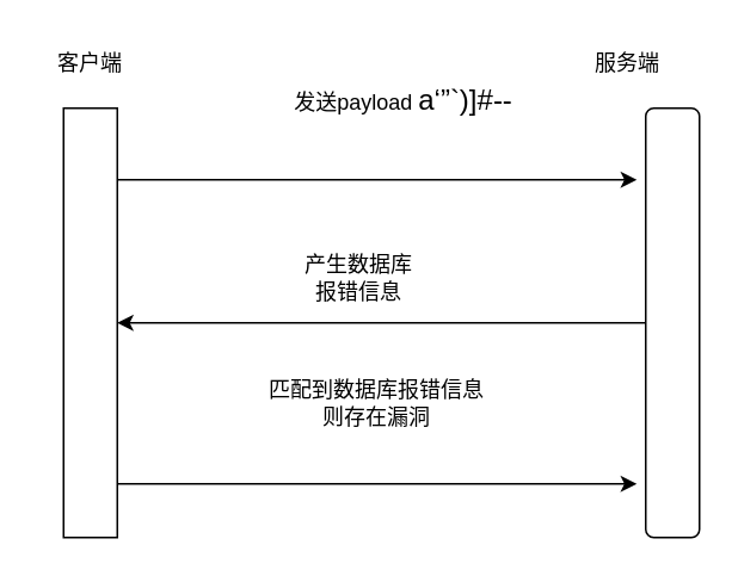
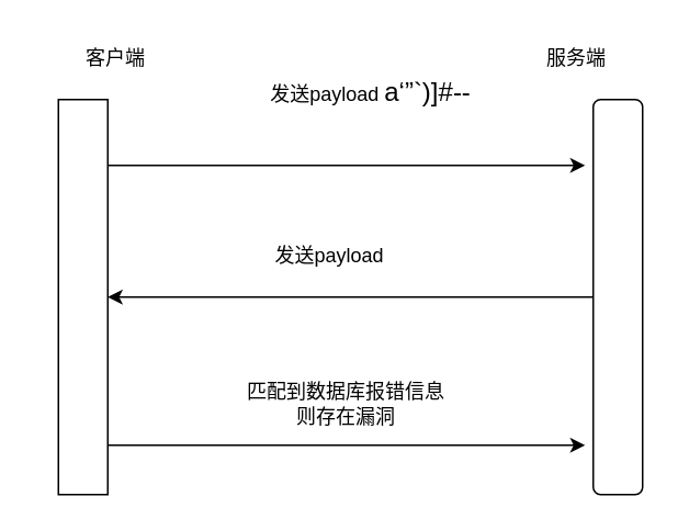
  <mxCell id="0" />
  <mxCell id="1" parent="0" />
  <mxCell id="2" value="" style="rounded=1;whiteSpace=wrap;html=1;arcSize=0;" vertex="1" parent="1"><mxGeometry x="35" y="60" width="30" height="240" as="geometry" /></mxCell>
  <mxCell id="3" value="发送payload&amp;nbsp;&lt;span style=&quot;font-size:12.0pt;font-family:&lt;br/&gt;&amp;quot;Times New Roman&amp;quot;,serif;mso-fareast-font-family:楷体;mso-font-kerning:1.0pt;&lt;br/&gt;mso-ansi-language:EN-US;mso-fareast-language:ZH-CN;mso-bidi-language:AR-SA;&lt;br/&gt;mso-bidi-font-weight:bold&quot; lang=&quot;EN-US&quot;&gt;a‘”`)]#--&lt;/span&gt;" style="text;html=1;align=center;verticalAlign=middle;whiteSpace=wrap;rounded=0;" vertex="1" parent="1"><mxGeometry x="160" y="40" width="130" height="30" as="geometry" /></mxCell>
- <mxCell id="4" value="客户端" style="text;html=1;align=center;verticalAlign=middle;whiteSpace=wrap;rounded=0;" vertex="1" parent="1"><mxGeometry x="20" y="20" width="60" height="30" as="geometry" /></mxCell>
+ <mxCell id="4" value="客户端" style="text;html=1;align=center;verticalAlign=middle;whiteSpace=wrap;rounded=0;" vertex="1" parent="1"><mxGeometry x="40" y="20" width="60" height="30" as="geometry" /></mxCell>
  <mxCell id="5" value="服务端" style="text;html=1;align=center;verticalAlign=middle;whiteSpace=wrap;rounded=0;" vertex="1" parent="1"><mxGeometry x="320" y="20" width="60" height="30" as="geometry" /></mxCell>
- <mxCell id="6" value="产生数据库报错信息" style="text;html=1;align=center;verticalAlign=middle;whiteSpace=wrap;rounded=0;" vertex="1" parent="1"><mxGeometry x="165" y="140" width="70" height="30" as="geometry" /></mxCell>
- <mxCell id="7" value="匹配到数据库报错信息则存在漏洞" style="text;html=1;align=center;verticalAlign=middle;whiteSpace=wrap;rounded=0;" vertex="1" parent="1"><mxGeometry x="145" y="210" width="130" height="30" as="geometry" /></mxCell>
+ <mxCell id="6" value="发送payload" style="text;html=1;align=center;verticalAlign=middle;whiteSpace=wrap;rounded=0;" vertex="1" parent="1"><mxGeometry x="165" y="140" width="70" height="30" as="geometry" /></mxCell>
+ <mxCell id="7" value="匹配到数据库报错信息则存在漏洞" style="text;html=1;align=center;verticalAlign=middle;whiteSpace=wrap;rounded=0;" vertex="1" parent="1"><mxGeometry x="145" y="230" width="130" height="30" as="geometry" /></mxCell>
  <mxCell id="8" value="" style="rounded=1;whiteSpace=wrap;html=1;" vertex="1" parent="1"><mxGeometry x="360" y="60" width="30" height="240" as="geometry" /></mxCell>
  <mxCell id="9" value="" style="endArrow=classic;html=1;rounded=0;" edge="1" parent="1"><mxGeometry width="50" height="50" relative="1" as="geometry"><mxPoint x="65" y="100" as="sourcePoint" /><mxPoint x="355" y="100" as="targetPoint" /></mxGeometry></mxCell>
  <mxCell id="10" value="" style="endArrow=classic;html=1;rounded=0;entryX=1;entryY=0.5;entryDx=0;entryDy=0;" edge="1" parent="1" target="2"><mxGeometry width="50" height="50" relative="1" as="geometry"><mxPoint x="360" y="180" as="sourcePoint" /><mxPoint x="200" y="160" as="targetPoint" /></mxGeometry></mxCell>
  <mxCell id="11" value="" style="endArrow=classic;html=1;rounded=0;" edge="1" parent="1"><mxGeometry width="50" height="50" relative="1" as="geometry"><mxPoint x="65" y="270" as="sourcePoint" /><mxPoint x="355" y="270" as="targetPoint" /></mxGeometry></mxCell>
